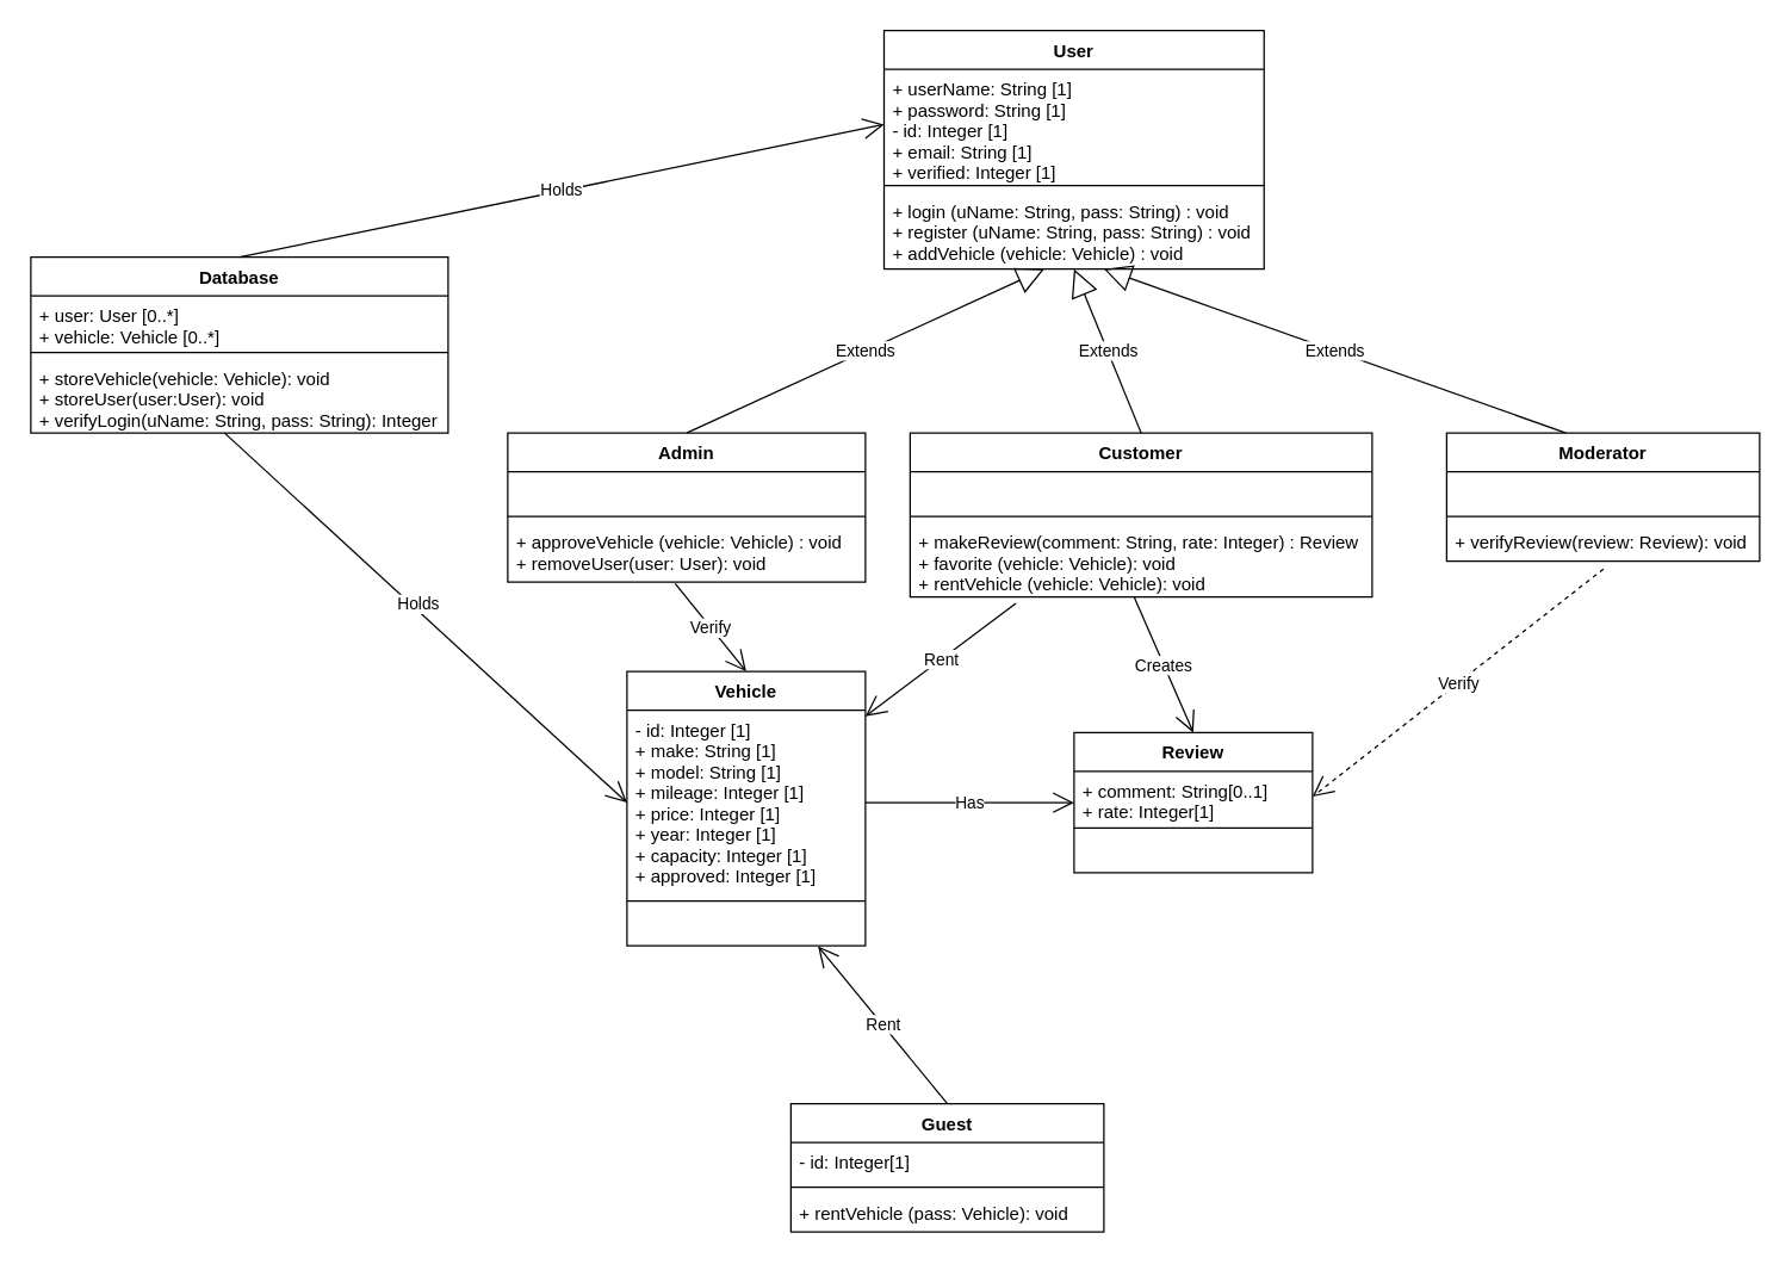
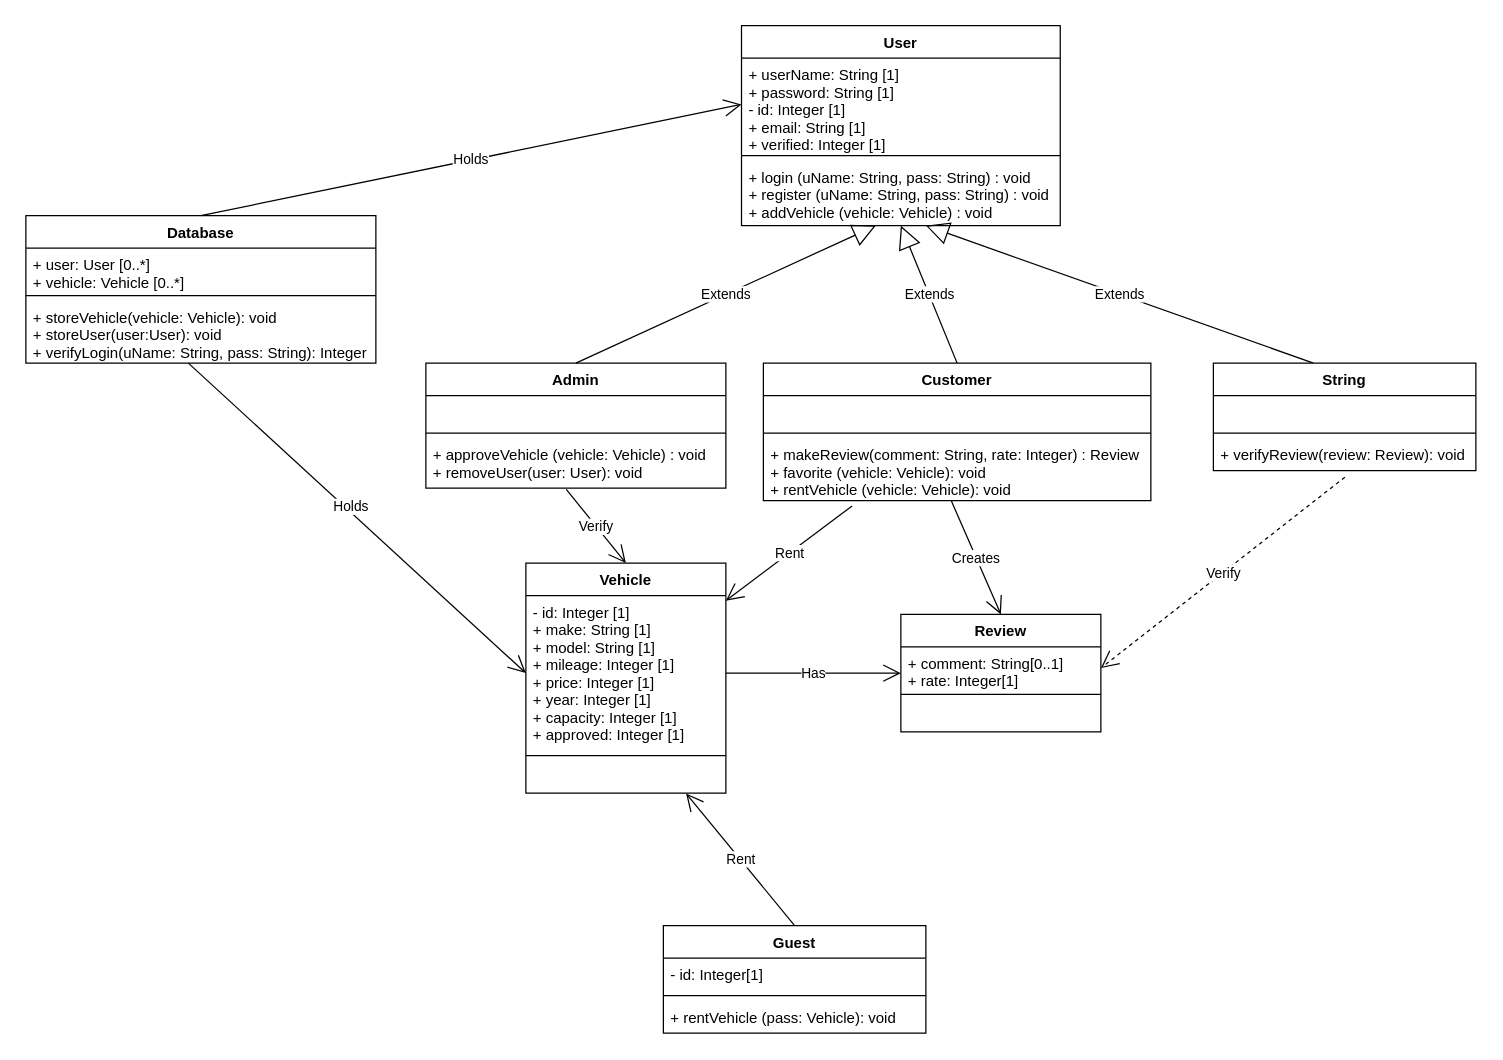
  <mxCell id="0" />
  <mxCell id="1" parent="0" />
  <mxCell id="2" value="User" style="swimlane;fontStyle=1;align=center;verticalAlign=top;childLayout=stackLayout;horizontal=1;startSize=26;horizontalStack=0;resizeParent=1;resizeParentMax=0;resizeLast=0;collapsible=1;marginBottom=0;" parent="1" vertex="1"><mxGeometry x="592.5" y="20" width="255" height="160" as="geometry" /></mxCell>
  <mxCell id="3" value="+ userName: String [1]&#10;+ password: String [1]&#10;- id: Integer [1]&#10;+ email: String [1]&#10;+ verified: Integer [1]" style="text;strokeColor=none;fillColor=none;align=left;verticalAlign=top;spacingLeft=4;spacingRight=4;overflow=hidden;rotatable=0;points=[[0,0.5],[1,0.5]];portConstraint=eastwest;" parent="2" vertex="1"><mxGeometry y="26" width="255" height="74" as="geometry" /></mxCell>
  <mxCell id="4" value="" style="line;strokeWidth=1;fillColor=none;align=left;verticalAlign=middle;spacingTop=-1;spacingLeft=3;spacingRight=3;rotatable=0;labelPosition=right;points=[];portConstraint=eastwest;" parent="2" vertex="1"><mxGeometry y="100" width="255" height="8" as="geometry" /></mxCell>
  <mxCell id="5" value="+ login (uName: String, pass: String) : void&#10;+ register (uName: String, pass: String) : void&#10;+ addVehicle (vehicle: Vehicle) : void" style="text;strokeColor=none;fillColor=none;align=left;verticalAlign=top;spacingLeft=4;spacingRight=4;overflow=hidden;rotatable=0;points=[[0,0.5],[1,0.5]];portConstraint=eastwest;" parent="2" vertex="1"><mxGeometry y="108" width="255" height="52" as="geometry" /></mxCell>
  <mxCell id="6" value="Customer" style="swimlane;fontStyle=1;align=center;verticalAlign=top;childLayout=stackLayout;horizontal=1;startSize=26;horizontalStack=0;resizeParent=1;resizeParentMax=0;resizeLast=0;collapsible=1;marginBottom=0;" parent="1" vertex="1"><mxGeometry x="610" y="290" width="310" height="110" as="geometry" /></mxCell>
  <mxCell id="7" value="   " style="text;strokeColor=none;fillColor=none;align=left;verticalAlign=top;spacingLeft=4;spacingRight=4;overflow=hidden;rotatable=0;points=[[0,0.5],[1,0.5]];portConstraint=eastwest;" vertex="1" parent="6"><mxGeometry y="26" width="310" height="26" as="geometry" /></mxCell>
  <mxCell id="8" value="" style="line;strokeWidth=1;fillColor=none;align=left;verticalAlign=middle;spacingTop=-1;spacingLeft=3;spacingRight=3;rotatable=0;labelPosition=right;points=[];portConstraint=eastwest;" parent="6" vertex="1"><mxGeometry y="52" width="310" height="8" as="geometry" /></mxCell>
  <mxCell id="9" value="+ makeReview(comment: String, rate: Integer) : Review&#10;+ favorite (vehicle: Vehicle): void&#10;+ rentVehicle (vehicle: Vehicle): void" style="text;strokeColor=none;fillColor=none;align=left;verticalAlign=top;spacingLeft=4;spacingRight=4;overflow=hidden;rotatable=0;points=[[0,0.5],[1,0.5]];portConstraint=eastwest;" parent="6" vertex="1"><mxGeometry y="60" width="310" height="50" as="geometry" /></mxCell>
  <mxCell id="10" value="Admin" style="swimlane;fontStyle=1;align=center;verticalAlign=top;childLayout=stackLayout;horizontal=1;startSize=26;horizontalStack=0;resizeParent=1;resizeParentMax=0;resizeLast=0;collapsible=1;marginBottom=0;" parent="1" vertex="1"><mxGeometry x="340" y="290" width="240" height="100" as="geometry" /></mxCell>
  <mxCell id="11" value="  " style="text;strokeColor=none;fillColor=none;align=left;verticalAlign=top;spacingLeft=4;spacingRight=4;overflow=hidden;rotatable=0;points=[[0,0.5],[1,0.5]];portConstraint=eastwest;" parent="10" vertex="1"><mxGeometry y="26" width="240" height="26" as="geometry" /></mxCell>
  <mxCell id="12" value="" style="line;strokeWidth=1;fillColor=none;align=left;verticalAlign=middle;spacingTop=-1;spacingLeft=3;spacingRight=3;rotatable=0;labelPosition=right;points=[];portConstraint=eastwest;" parent="10" vertex="1"><mxGeometry y="52" width="240" height="8" as="geometry" /></mxCell>
  <mxCell id="13" value="+ approveVehicle (vehicle: Vehicle) : void&#10;+ removeUser(user: User): void" style="text;strokeColor=none;fillColor=none;align=left;verticalAlign=top;spacingLeft=4;spacingRight=4;overflow=hidden;rotatable=0;points=[[0,0.5],[1,0.5]];portConstraint=eastwest;" parent="10" vertex="1"><mxGeometry y="60" width="240" height="40" as="geometry" /></mxCell>
  <mxCell id="14" value="Extends" style="endArrow=block;endSize=16;endFill=0;html=1;rounded=0;exitX=0.5;exitY=0;exitDx=0;exitDy=0;" parent="1" source="10" edge="1"><mxGeometry width="160" relative="1" as="geometry"><mxPoint x="660" y="280" as="sourcePoint" /><mxPoint x="700" y="180" as="targetPoint" /></mxGeometry></mxCell>
  <mxCell id="15" value="Extends" style="endArrow=block;endSize=16;endFill=0;html=1;rounded=0;exitX=0.5;exitY=0;exitDx=0;exitDy=0;" parent="1" source="6" edge="1"><mxGeometry width="160" relative="1" as="geometry"><mxPoint x="660" y="280" as="sourcePoint" /><mxPoint x="720" y="180" as="targetPoint" /></mxGeometry></mxCell>
  <mxCell id="16" value="Extends" style="endArrow=block;endSize=16;endFill=0;html=1;rounded=0;exitX=0.5;exitY=0;exitDx=0;exitDy=0;" parent="1" edge="1"><mxGeometry width="160" relative="1" as="geometry"><mxPoint x="1050" y="290" as="sourcePoint" /><mxPoint x="740" y="180" as="targetPoint" /></mxGeometry></mxCell>
  <mxCell id="17" value="Vehicle" style="swimlane;fontStyle=1;align=center;verticalAlign=top;childLayout=stackLayout;horizontal=1;startSize=26;horizontalStack=0;resizeParent=1;resizeParentMax=0;resizeLast=0;collapsible=1;marginBottom=0;" parent="1" vertex="1"><mxGeometry x="420" y="450" width="160" height="184" as="geometry" /></mxCell>
  <mxCell id="18" value="- id: Integer [1]&#10;+ make: String [1]&#10;+ model: String [1]&#10;+ mileage: Integer [1]&#10;+ price: Integer [1]&#10;+ year: Integer [1]&#10;+ capacity: Integer [1]&#10;+ approved: Integer [1]" style="text;strokeColor=none;fillColor=none;align=left;verticalAlign=top;spacingLeft=4;spacingRight=4;overflow=hidden;rotatable=0;points=[[0,0.5],[1,0.5]];portConstraint=eastwest;" parent="17" vertex="1"><mxGeometry y="26" width="160" height="124" as="geometry" /></mxCell>
  <mxCell id="19" value="" style="line;strokeWidth=1;fillColor=none;align=left;verticalAlign=middle;spacingTop=-1;spacingLeft=3;spacingRight=3;rotatable=0;labelPosition=right;points=[];portConstraint=eastwest;" parent="17" vertex="1"><mxGeometry y="150" width="160" height="8" as="geometry" /></mxCell>
  <mxCell id="20" value=" " style="text;strokeColor=none;fillColor=none;align=left;verticalAlign=top;spacingLeft=4;spacingRight=4;overflow=hidden;rotatable=0;points=[[0,0.5],[1,0.5]];portConstraint=eastwest;" parent="17" vertex="1"><mxGeometry y="158" width="160" height="26" as="geometry" /></mxCell>
  <mxCell id="21" value="Review" style="swimlane;fontStyle=1;align=center;verticalAlign=top;childLayout=stackLayout;horizontal=1;startSize=26;horizontalStack=0;resizeParent=1;resizeParentMax=0;resizeLast=0;collapsible=1;marginBottom=0;" parent="1" vertex="1"><mxGeometry x="720" y="491" width="160" height="94" as="geometry" /></mxCell>
  <mxCell id="22" value="+ comment: String[0..1]&#10;+ rate: Integer[1]" style="text;strokeColor=none;fillColor=none;align=left;verticalAlign=top;spacingLeft=4;spacingRight=4;overflow=hidden;rotatable=0;points=[[0,0.5],[1,0.5]];portConstraint=eastwest;" parent="21" vertex="1"><mxGeometry y="26" width="160" height="34" as="geometry" /></mxCell>
  <mxCell id="23" value="" style="line;strokeWidth=1;fillColor=none;align=left;verticalAlign=middle;spacingTop=-1;spacingLeft=3;spacingRight=3;rotatable=0;labelPosition=right;points=[];portConstraint=eastwest;" parent="21" vertex="1"><mxGeometry y="60" width="160" height="8" as="geometry" /></mxCell>
  <mxCell id="24" value=" " style="text;strokeColor=none;fillColor=none;align=left;verticalAlign=top;spacingLeft=4;spacingRight=4;overflow=hidden;rotatable=0;points=[[0,0.5],[1,0.5]];portConstraint=eastwest;" parent="21" vertex="1"><mxGeometry y="68" width="160" height="26" as="geometry" /></mxCell>
  <mxCell id="25" value="Has" style="endArrow=open;endFill=1;endSize=12;html=1;rounded=0;exitX=1;exitY=0.5;exitDx=0;exitDy=0;" edge="1" parent="1" source="18"><mxGeometry width="160" relative="1" as="geometry"><mxPoint x="660" y="450" as="sourcePoint" /><mxPoint x="720" y="538" as="targetPoint" /></mxGeometry></mxCell>
  <mxCell id="26" value="Creates" style="endArrow=open;endFill=1;endSize=12;html=1;rounded=0;exitX=0.485;exitY=1.003;exitDx=0;exitDy=0;exitPerimeter=0;entryX=0.5;entryY=0;entryDx=0;entryDy=0;" edge="1" parent="1" source="9" target="21"><mxGeometry width="160" relative="1" as="geometry"><mxPoint x="660" y="410" as="sourcePoint" /><mxPoint x="820" y="410" as="targetPoint" /><Array as="points" /></mxGeometry></mxCell>
- <mxCell id="27" value="Moderator" style="swimlane;fontStyle=1;align=center;verticalAlign=top;childLayout=stackLayout;horizontal=1;startSize=26;horizontalStack=0;resizeParent=1;resizeParentMax=0;resizeLast=0;collapsible=1;marginBottom=0;" vertex="1" parent="1"><mxGeometry x="970" y="290" width="210" height="86" as="geometry" /></mxCell>
+ <mxCell id="27" value="String" style="swimlane;fontStyle=1;align=center;verticalAlign=top;childLayout=stackLayout;horizontal=1;startSize=26;horizontalStack=0;resizeParent=1;resizeParentMax=0;resizeLast=0;collapsible=1;marginBottom=0;" vertex="1" parent="1"><mxGeometry x="970" y="290" width="210" height="86" as="geometry" /></mxCell>
  <mxCell id="28" value=" " style="text;strokeColor=none;fillColor=none;align=left;verticalAlign=top;spacingLeft=4;spacingRight=4;overflow=hidden;rotatable=0;points=[[0,0.5],[1,0.5]];portConstraint=eastwest;" vertex="1" parent="27"><mxGeometry y="26" width="210" height="26" as="geometry" /></mxCell>
  <mxCell id="29" value="" style="line;strokeWidth=1;fillColor=none;align=left;verticalAlign=middle;spacingTop=-1;spacingLeft=3;spacingRight=3;rotatable=0;labelPosition=right;points=[];portConstraint=eastwest;" vertex="1" parent="27"><mxGeometry y="52" width="210" height="8" as="geometry" /></mxCell>
  <mxCell id="30" value="+ verifyReview(review: Review): void" style="text;strokeColor=none;fillColor=none;align=left;verticalAlign=top;spacingLeft=4;spacingRight=4;overflow=hidden;rotatable=0;points=[[0,0.5],[1,0.5]];portConstraint=eastwest;" vertex="1" parent="27"><mxGeometry y="60" width="210" height="26" as="geometry" /></mxCell>
  <mxCell id="31" value="Verify" style="endArrow=open;endFill=1;endSize=12;html=1;rounded=0;exitX=0.501;exitY=1.202;exitDx=0;exitDy=0;exitPerimeter=0;entryX=1;entryY=0.5;entryDx=0;entryDy=0;dashed=1;" edge="1" parent="1" source="30" target="22"><mxGeometry width="160" relative="1" as="geometry"><mxPoint x="670" y="410" as="sourcePoint" /><mxPoint x="830" y="410" as="targetPoint" /></mxGeometry></mxCell>
  <mxCell id="32" value="Verify" style="endArrow=open;endFill=1;endSize=12;html=1;rounded=0;exitX=0.468;exitY=1.025;exitDx=0;exitDy=0;exitPerimeter=0;entryX=0.5;entryY=0;entryDx=0;entryDy=0;" edge="1" parent="1" source="13" target="17"><mxGeometry width="160" relative="1" as="geometry"><mxPoint x="620" y="420" as="sourcePoint" /><mxPoint x="780" y="420" as="targetPoint" /></mxGeometry></mxCell>
  <mxCell id="33" value="Guest" style="swimlane;fontStyle=1;align=center;verticalAlign=top;childLayout=stackLayout;horizontal=1;startSize=26;horizontalStack=0;resizeParent=1;resizeParentMax=0;resizeLast=0;collapsible=1;marginBottom=0;" vertex="1" parent="1"><mxGeometry x="530" y="740" width="210" height="86" as="geometry" /></mxCell>
  <mxCell id="34" value="- id: Integer[1]" style="text;strokeColor=none;fillColor=none;align=left;verticalAlign=top;spacingLeft=4;spacingRight=4;overflow=hidden;rotatable=0;points=[[0,0.5],[1,0.5]];portConstraint=eastwest;" vertex="1" parent="33"><mxGeometry y="26" width="210" height="26" as="geometry" /></mxCell>
  <mxCell id="35" value="" style="line;strokeWidth=1;fillColor=none;align=left;verticalAlign=middle;spacingTop=-1;spacingLeft=3;spacingRight=3;rotatable=0;labelPosition=right;points=[];portConstraint=eastwest;" vertex="1" parent="33"><mxGeometry y="52" width="210" height="8" as="geometry" /></mxCell>
  <mxCell id="36" value="+ rentVehicle (pass: Vehicle): void" style="text;strokeColor=none;fillColor=none;align=left;verticalAlign=top;spacingLeft=4;spacingRight=4;overflow=hidden;rotatable=0;points=[[0,0.5],[1,0.5]];portConstraint=eastwest;" vertex="1" parent="33"><mxGeometry y="60" width="210" height="26" as="geometry" /></mxCell>
  <mxCell id="37" value="Rent" style="endArrow=open;endFill=1;endSize=12;html=1;rounded=0;exitX=0.229;exitY=1.085;exitDx=0;exitDy=0;exitPerimeter=0;" edge="1" parent="1" source="9"><mxGeometry width="160" relative="1" as="geometry"><mxPoint x="790" y="450" as="sourcePoint" /><mxPoint x="580" y="480" as="targetPoint" /></mxGeometry></mxCell>
  <mxCell id="38" value="Rent" style="endArrow=open;endFill=1;endSize=12;html=1;rounded=0;exitX=0.5;exitY=0;exitDx=0;exitDy=0;entryX=0.801;entryY=1.009;entryDx=0;entryDy=0;entryPerimeter=0;" edge="1" parent="1" source="33" target="20"><mxGeometry width="160" relative="1" as="geometry"><mxPoint x="840" y="630" as="sourcePoint" /><mxPoint x="500" y="630" as="targetPoint" /></mxGeometry></mxCell>
  <mxCell id="39" value="Database" style="swimlane;fontStyle=1;align=center;verticalAlign=top;childLayout=stackLayout;horizontal=1;startSize=26;horizontalStack=0;resizeParent=1;resizeParentMax=0;resizeLast=0;collapsible=1;marginBottom=0;" vertex="1" parent="1"><mxGeometry x="20" y="172" width="280" height="118" as="geometry" /></mxCell>
  <mxCell id="40" value="+ user: User [0..*]&#10;+ vehicle: Vehicle [0..*]" style="text;strokeColor=none;fillColor=none;align=left;verticalAlign=top;spacingLeft=4;spacingRight=4;overflow=hidden;rotatable=0;points=[[0,0.5],[1,0.5]];portConstraint=eastwest;" vertex="1" parent="39"><mxGeometry y="26" width="280" height="34" as="geometry" /></mxCell>
  <mxCell id="41" value="" style="line;strokeWidth=1;fillColor=none;align=left;verticalAlign=middle;spacingTop=-1;spacingLeft=3;spacingRight=3;rotatable=0;labelPosition=right;points=[];portConstraint=eastwest;" vertex="1" parent="39"><mxGeometry y="60" width="280" height="8" as="geometry" /></mxCell>
  <mxCell id="42" value="+ storeVehicle(vehicle: Vehicle): void&#10;+ storeUser(user:User): void&#10;+ verifyLogin(uName: String, pass: String): Integer" style="text;strokeColor=none;fillColor=none;align=left;verticalAlign=top;spacingLeft=4;spacingRight=4;overflow=hidden;rotatable=0;points=[[0,0.5],[1,0.5]];portConstraint=eastwest;" vertex="1" parent="39"><mxGeometry y="68" width="280" height="50" as="geometry" /></mxCell>
  <mxCell id="43" value="" style="endArrow=open;endFill=1;endSize=12;html=1;rounded=0;entryX=0;entryY=0.5;entryDx=0;entryDy=0;" edge="1" parent="1" target="18"><mxGeometry width="160" relative="1" as="geometry"><mxPoint x="150" y="290" as="sourcePoint" /><mxPoint x="550" y="440" as="targetPoint" /></mxGeometry></mxCell>
  <mxCell id="44" value="Holds" style="edgeLabel;html=1;align=center;verticalAlign=middle;resizable=0;points=[];" connectable="0" vertex="1" parent="43"><mxGeometry x="-0.058" y="3" relative="1" as="geometry"><mxPoint as="offset" /></mxGeometry></mxCell>
  <mxCell id="45" value="Holds" style="endArrow=open;endFill=1;endSize=12;html=1;rounded=0;exitX=0.5;exitY=0;exitDx=0;exitDy=0;entryX=0;entryY=0.5;entryDx=0;entryDy=0;" edge="1" parent="1" source="39" target="3"><mxGeometry width="160" relative="1" as="geometry"><mxPoint x="270" y="130" as="sourcePoint" /><mxPoint x="430" y="130" as="targetPoint" /></mxGeometry></mxCell>
